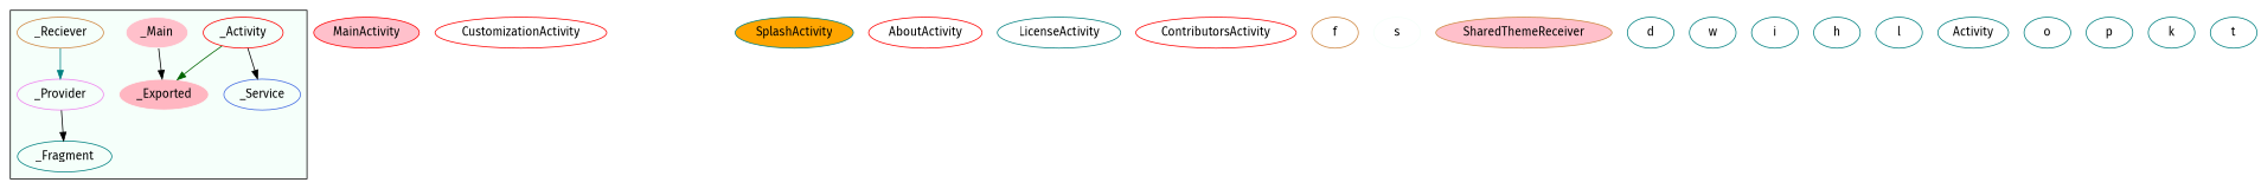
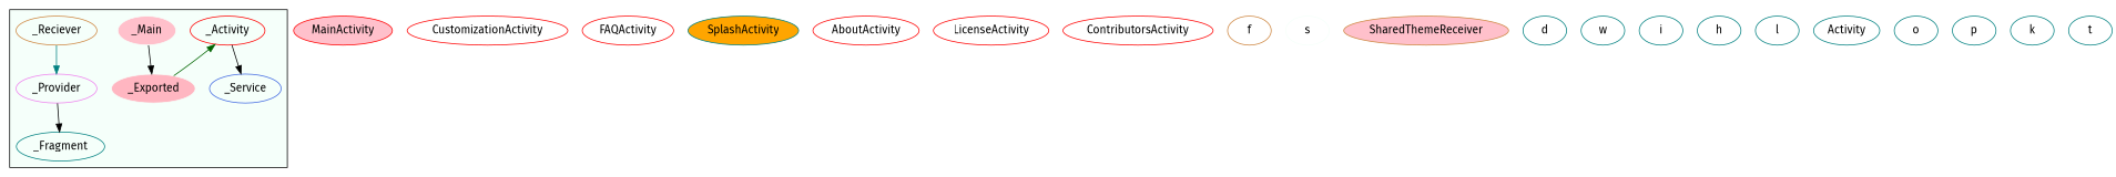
  digraph {
    fontname="Fira Sans"
    node [color=teal fontname="Fira Sans"]
    edge [color=black fontname="Fira Sans"]
    _Activity [color=red]
    _Service [color=royalblue]
    _Reciever [color=peru]
    _Provider [color=violet]
    _Fragment
    _Main [color=mintcream fillcolor=pink style=filled]
    _Exported [color=mintcream fillcolor=lightpink style=filled]
    MainActivity [color=red fillcolor=pink style=filled]
    CustomizationActivity [color=red]
+   FAQActivity [color=red]
    SplashActivity [fillcolor=orange style=filled]
    AboutActivity [color=red]
-   LicenseActivity
+   LicenseActivity [color=red]
    ContributorsActivity [color=red]
    f [color=peru]
    s [color=mintcream]
    SharedThemeReceiver [color=peru fillcolor=pink style=filled]
    d
    w
    i
    h
    l
    n23 [label=Activity]
    o
    p
    k
    t
    subgraph cluster_1 {
      bgcolor=mintcream
      _Activity
      _Service
      _Reciever
      _Provider
      _Fragment
      _Main
      _Exported
    }
    _Activity -> _Service
    _Reciever -> _Provider [color=teal]
    _Provider -> _Fragment
    _Main -> _Exported
-   _Activity -> _Exported [color=darkgreen]
+   _Exported -> _Activity [color=darkgreen]
  }
